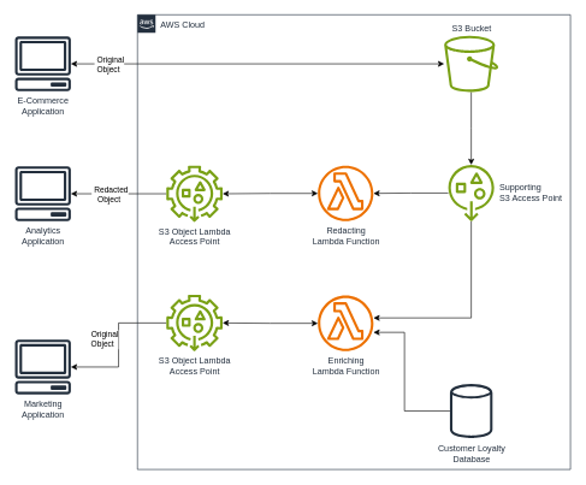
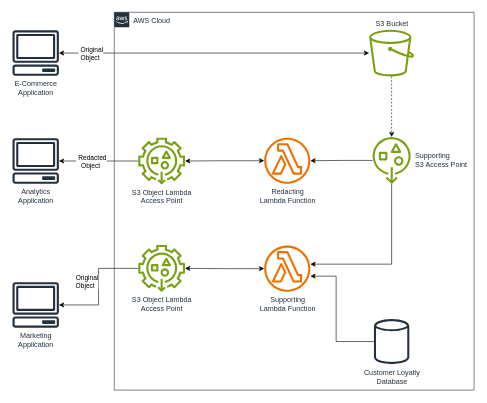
  <mxCell id="0" />
  <mxCell id="1" parent="0" />
  <mxCell id="2" value="&lt;div&gt;E-Commerce&lt;/div&gt;&lt;div&gt;Application&lt;/div&gt;" style="sketch=0;outlineConnect=0;fontColor=#232F3E;gradientColor=none;fillColor=#232F3D;strokeColor=none;dashed=0;verticalLabelPosition=bottom;verticalAlign=top;align=center;html=1;fontSize=12;fontStyle=0;aspect=fixed;pointerEvents=1;shape=mxgraph.aws4.client;" vertex="1" parent="1"><mxGeometry x="20" y="50" width="78" height="76" as="geometry" /></mxCell>
  <mxCell id="3" value="&lt;div&gt;Analytics&lt;/div&gt;&lt;div&gt;Application&lt;/div&gt;" style="sketch=0;outlineConnect=0;fontColor=#232F3E;gradientColor=none;fillColor=#232F3D;strokeColor=none;dashed=0;verticalLabelPosition=bottom;verticalAlign=top;align=center;html=1;fontSize=12;fontStyle=0;aspect=fixed;pointerEvents=1;shape=mxgraph.aws4.client;" vertex="1" parent="1"><mxGeometry x="20" y="230" width="78" height="76" as="geometry" /></mxCell>
  <mxCell id="4" value="&lt;div&gt;Marketing&lt;/div&gt;&lt;div&gt;Application&lt;/div&gt;" style="sketch=0;outlineConnect=0;fontColor=#232F3E;gradientColor=none;fillColor=#232F3D;strokeColor=none;dashed=0;verticalLabelPosition=bottom;verticalAlign=top;align=center;html=1;fontSize=12;fontStyle=0;aspect=fixed;pointerEvents=1;shape=mxgraph.aws4.client;" vertex="1" parent="1"><mxGeometry x="20" y="470" width="78" height="76" as="geometry" /></mxCell>
  <mxCell id="5" style="edgeStyle=orthogonalEdgeStyle;rounded=0;orthogonalLoop=1;jettySize=auto;html=1;" edge="1" parent="1" source="23" target="3"><mxGeometry relative="1" as="geometry" /></mxCell>
  <mxCell id="6" value="&amp;nbsp;Redacted&lt;div&gt;Object&amp;nbsp;&lt;/div&gt;" style="edgeLabel;html=1;align=center;verticalAlign=middle;resizable=0;points=[];" vertex="1" connectable="0" parent="5"><mxGeometry x="-0.03" relative="1" as="geometry"><mxPoint x="-15" as="offset" /></mxGeometry></mxCell>
  <mxCell id="7" style="edgeStyle=orthogonalEdgeStyle;rounded=0;orthogonalLoop=1;jettySize=auto;html=1;" edge="1" parent="1" source="24" target="4"><mxGeometry relative="1" as="geometry" /></mxCell>
  <mxCell id="8" value="&amp;nbsp;Original&lt;div&gt;Object&amp;nbsp;&lt;/div&gt;" style="edgeLabel;html=1;align=center;verticalAlign=middle;resizable=0;points=[];" vertex="1" connectable="0" parent="7"><mxGeometry x="-0.087" y="-1" relative="1" as="geometry"><mxPoint x="-20" y="1" as="offset" /></mxGeometry></mxCell>
  <mxCell id="9" style="edgeStyle=orthogonalEdgeStyle;rounded=0;orthogonalLoop=1;jettySize=auto;html=1;startArrow=classic;startFill=1;" edge="1" parent="1" source="10" target="23"><mxGeometry relative="1" as="geometry" /></mxCell>
  <mxCell id="10" value="&lt;div&gt;Redacting&lt;/div&gt;&lt;div&gt;Lambda Function&lt;/div&gt;" style="sketch=0;outlineConnect=0;fontColor=#232F3E;gradientColor=none;fillColor=#ED7100;strokeColor=none;dashed=0;verticalLabelPosition=bottom;verticalAlign=top;align=center;html=1;fontSize=12;fontStyle=0;aspect=fixed;pointerEvents=1;shape=mxgraph.aws4.lambda_function;" vertex="1" parent="1"><mxGeometry x="440" y="229" width="77" height="77" as="geometry" /></mxCell>
  <mxCell id="11" style="edgeStyle=orthogonalEdgeStyle;rounded=0;orthogonalLoop=1;jettySize=auto;html=1;startArrow=classic;startFill=1;" edge="1" parent="1" source="12" target="24"><mxGeometry relative="1" as="geometry" /></mxCell>
- <mxCell id="12" value="&lt;div&gt;Enriching&lt;/div&gt;&lt;div&gt;Lambda Function&lt;/div&gt;" style="sketch=0;outlineConnect=0;fontColor=#232F3E;gradientColor=none;fillColor=#ED7100;strokeColor=none;dashed=0;verticalLabelPosition=bottom;verticalAlign=top;align=center;html=1;fontSize=12;fontStyle=0;aspect=fixed;pointerEvents=1;shape=mxgraph.aws4.lambda_function;" vertex="1" parent="1"><mxGeometry x="440" y="409" width="77" height="77" as="geometry" /></mxCell>
+ <mxCell id="12" value="&lt;div&gt;Supporting&lt;/div&gt;&lt;div&gt;Lambda Function&lt;/div&gt;" style="sketch=0;outlineConnect=0;fontColor=#232F3E;gradientColor=none;fillColor=#ED7100;strokeColor=none;dashed=0;verticalLabelPosition=bottom;verticalAlign=top;align=center;html=1;fontSize=12;fontStyle=0;aspect=fixed;pointerEvents=1;shape=mxgraph.aws4.lambda_function;" vertex="1" parent="1"><mxGeometry x="440" y="409" width="77" height="77" as="geometry" /></mxCell>
  <mxCell id="13" style="edgeStyle=orthogonalEdgeStyle;rounded=0;orthogonalLoop=1;jettySize=auto;html=1;startArrow=classic;startFill=1;" edge="1" parent="1" source="16" target="2"><mxGeometry relative="1" as="geometry" /></mxCell>
  <mxCell id="14" value="&amp;nbsp;Original&lt;div&gt;Object&amp;nbsp;&lt;/div&gt;" style="edgeLabel;html=1;align=center;verticalAlign=middle;resizable=0;points=[];" vertex="1" connectable="0" parent="13"><mxGeometry x="0.28" relative="1" as="geometry"><mxPoint x="-134" as="offset" /></mxGeometry></mxCell>
- <mxCell id="15" style="edgeStyle=orthogonalEdgeStyle;rounded=0;orthogonalLoop=1;jettySize=auto;html=1;" edge="1" parent="1" source="16" target="19"><mxGeometry relative="1" as="geometry" /></mxCell>
+ <mxCell id="15" style="edgeStyle=orthogonalEdgeStyle;rounded=0;orthogonalLoop=1;jettySize=auto;html=1;dashed=1;" edge="1" parent="1" source="16" target="19"><mxGeometry relative="1" as="geometry" /></mxCell>
  <mxCell id="16" value="S3 Bucket" style="sketch=0;outlineConnect=0;fontColor=#232F3E;gradientColor=none;fillColor=#7AA116;strokeColor=none;dashed=0;verticalLabelPosition=top;verticalAlign=bottom;align=center;html=1;fontSize=12;fontStyle=0;aspect=fixed;pointerEvents=1;shape=mxgraph.aws4.bucket;labelPosition=center;" vertex="1" parent="1"><mxGeometry x="615" y="49" width="75" height="78" as="geometry" /></mxCell>
  <mxCell id="17" style="edgeStyle=orthogonalEdgeStyle;rounded=0;orthogonalLoop=1;jettySize=auto;html=1;" edge="1" parent="1" source="19" target="10"><mxGeometry relative="1" as="geometry" /></mxCell>
  <mxCell id="18" style="edgeStyle=orthogonalEdgeStyle;rounded=0;orthogonalLoop=1;jettySize=auto;html=1;" edge="1" parent="1" source="19" target="12"><mxGeometry relative="1" as="geometry"><Array as="points"><mxPoint x="653" y="440" /></Array></mxGeometry></mxCell>
  <mxCell id="19" value="&lt;div&gt;Supporting&lt;/div&gt;&lt;div&gt;S3 Access Point&lt;/div&gt;" style="sketch=0;outlineConnect=0;fontColor=#232F3E;gradientColor=none;fillColor=#7AA116;strokeColor=none;dashed=0;verticalLabelPosition=middle;verticalAlign=middle;align=left;html=1;fontSize=12;fontStyle=0;aspect=fixed;pointerEvents=1;shape=mxgraph.aws4.general_access_points;labelPosition=right;spacingLeft=5;" vertex="1" parent="1"><mxGeometry x="620" y="228" width="65" height="78" as="geometry" /></mxCell>
  <mxCell id="20" style="edgeStyle=orthogonalEdgeStyle;rounded=0;orthogonalLoop=1;jettySize=auto;html=1;" edge="1" parent="1" source="21" target="12"><mxGeometry relative="1" as="geometry"><Array as="points"><mxPoint x="560" y="569" /><mxPoint x="560" y="460" /></Array></mxGeometry></mxCell>
  <mxCell id="21" value="Customer Loyalty&lt;div&gt;Database&lt;/div&gt;" style="sketch=0;outlineConnect=0;fontColor=#232F3E;gradientColor=none;fillColor=#232F3D;strokeColor=none;dashed=0;verticalLabelPosition=bottom;verticalAlign=top;align=center;html=1;fontSize=12;fontStyle=0;aspect=fixed;pointerEvents=1;shape=mxgraph.aws4.generic_database;" vertex="1" parent="1"><mxGeometry x="623" y="530" width="59" height="78" as="geometry" /></mxCell>
  <mxCell id="22" value="AWS Cloud" style="points=[[0,0],[0.25,0],[0.5,0],[0.75,0],[1,0],[1,0.25],[1,0.5],[1,0.75],[1,1],[0.75,1],[0.5,1],[0.25,1],[0,1],[0,0.75],[0,0.5],[0,0.25]];outlineConnect=0;gradientColor=none;html=1;whiteSpace=wrap;fontSize=12;fontStyle=0;container=1;pointerEvents=0;collapsible=0;recursiveResize=0;shape=mxgraph.aws4.group;grIcon=mxgraph.aws4.group_aws_cloud_alt;strokeColor=#232F3E;fillColor=none;verticalAlign=top;align=left;spacingLeft=30;fontColor=#232F3E;dashed=0;" vertex="1" parent="1"><mxGeometry x="190" y="20" width="600" height="630" as="geometry" /></mxCell>
  <mxCell id="23" value="&lt;div&gt;S3 Object Lambda&lt;/div&gt;&lt;div&gt;Access Point&lt;/div&gt;" style="sketch=0;outlineConnect=0;fontColor=#232F3E;gradientColor=none;fillColor=#7AA116;strokeColor=none;dashed=0;verticalLabelPosition=bottom;verticalAlign=top;align=center;html=1;fontSize=12;fontStyle=0;aspect=fixed;pointerEvents=1;shape=mxgraph.aws4.s3_object_lambda_access_points;" vertex="1" parent="22"><mxGeometry x="40" y="209" width="78" height="78" as="geometry" /></mxCell>
  <mxCell id="24" value="&lt;div&gt;S3 Object Lambda&lt;/div&gt;&lt;div&gt;Access Point&lt;/div&gt;" style="sketch=0;outlineConnect=0;fontColor=#232F3E;gradientColor=none;fillColor=#7AA116;strokeColor=none;dashed=0;verticalLabelPosition=bottom;verticalAlign=top;align=center;html=1;fontSize=12;fontStyle=0;aspect=fixed;pointerEvents=1;shape=mxgraph.aws4.s3_object_lambda_access_points;" vertex="1" parent="22"><mxGeometry x="40" y="388" width="78" height="78" as="geometry" /></mxCell>
